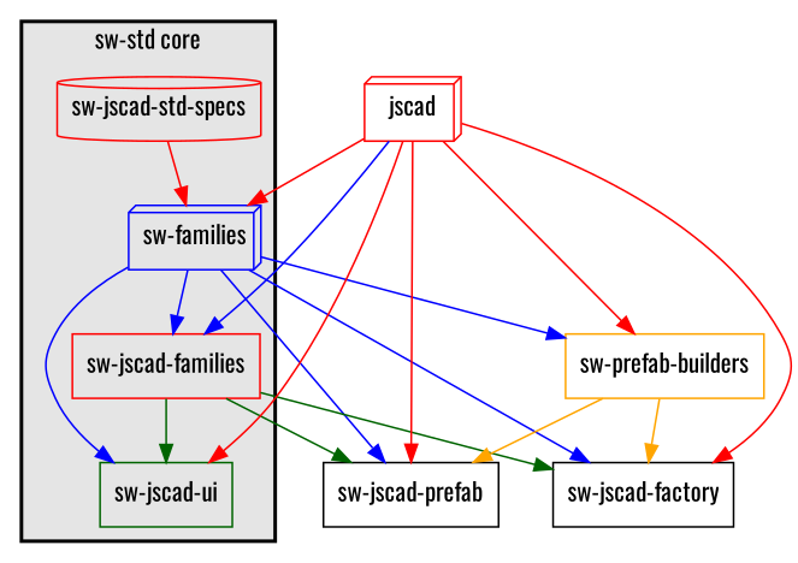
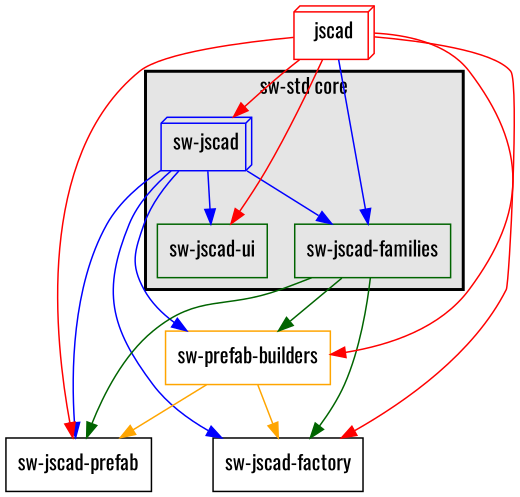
  digraph {
    fontname=Oswald
    node [fontname=Oswald shape=box]
    edge [color=blue fontname=Oswald]
-   n1 [color=blue label="sw-families" shape=box3d]
+   n1 [color=blue label="sw-jscad" shape=box3d]
    n2 [color=darkgreen label="sw-jscad-ui"]
-   n3 [color=red label="sw-jscad-families"]
-   n4 [color=red label="sw-jscad-std-specs" shape=cylinder]
+   n3 [color=darkgreen label="sw-jscad-families"]
    n5 [color=orange label="sw-prefab-builders"]
    n6 [label="sw-jscad-factory"]
    n7 [label="sw-jscad-prefab"]
    jscad [color=red shape=box3d]
    subgraph cluster_1 {
      bgcolor=grey90
      color=black
      label="sw-std core"
      penwidth=2
      n1
      n2
      n3
-     n4
    }
    n1 -> n2
    n1 -> n3
    n1 -> n5
    n1 -> n6
    n1 -> n7
-   n3 -> n2 [color=darkgreen]
+   n3 -> n5 [color=darkgreen]
    n3 -> n6 [color=darkgreen]
    n3 -> n7 [color=darkgreen]
-   n4 -> n1 [color=red]
    n5 -> n6 [color=orange]
    n5 -> n7 [color=orange]
    jscad -> n1 [color=red]
    jscad -> n2 [color=red]
    jscad -> n3
    jscad -> n5 [color=red]
    jscad -> n6 [color=red]
    jscad -> n7 [color=red]
  }
